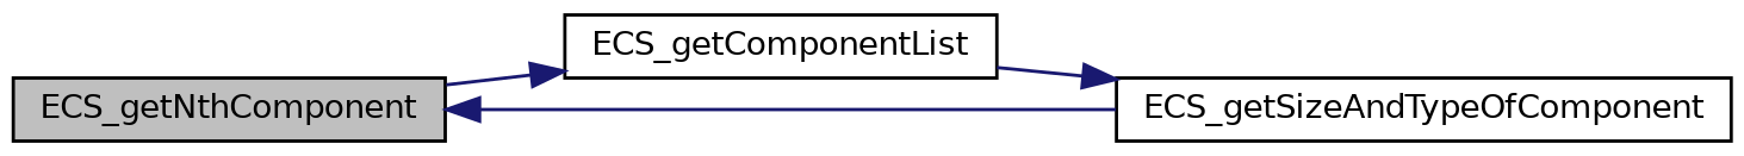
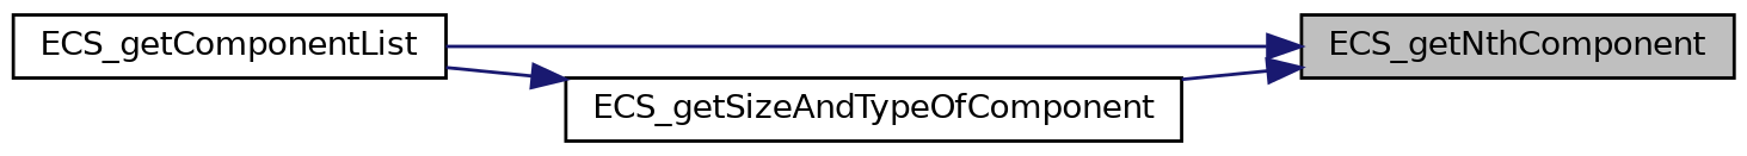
  digraph {
    rankdir=LR
    node [color=black fillcolor=white fontname=Helvetica fontsize=10 shape=record style=filled]
    edge [color=midnightblue fontname=Helvetica fontsize=10 labelfontname=Helvetica labelfontsize=10 style=solid]
    n1 [fillcolor=grey75 fontcolor=black height=0.2 label=ECS_getNthComponent width=0.4]
    n2 [height=0.2 label=ECS_getComponentList width=0.4]
    n3 [height=0.2 label=ECS_getSizeAndTypeOfComponent width=0.4]
-   n1 -> n2
+   n2 -> n1
    n2 -> n3
    n3 -> n1
  }
